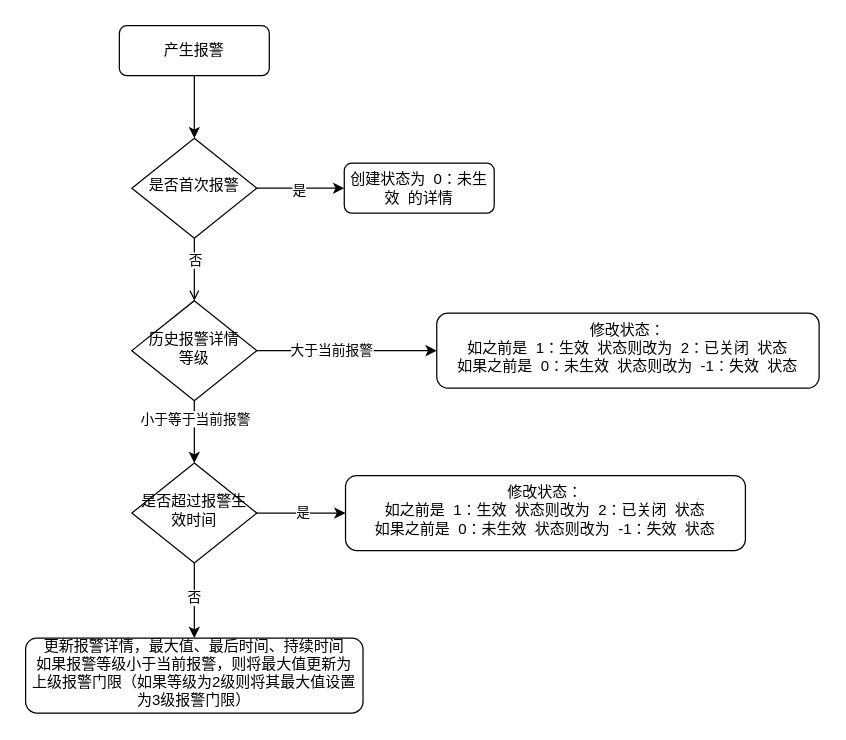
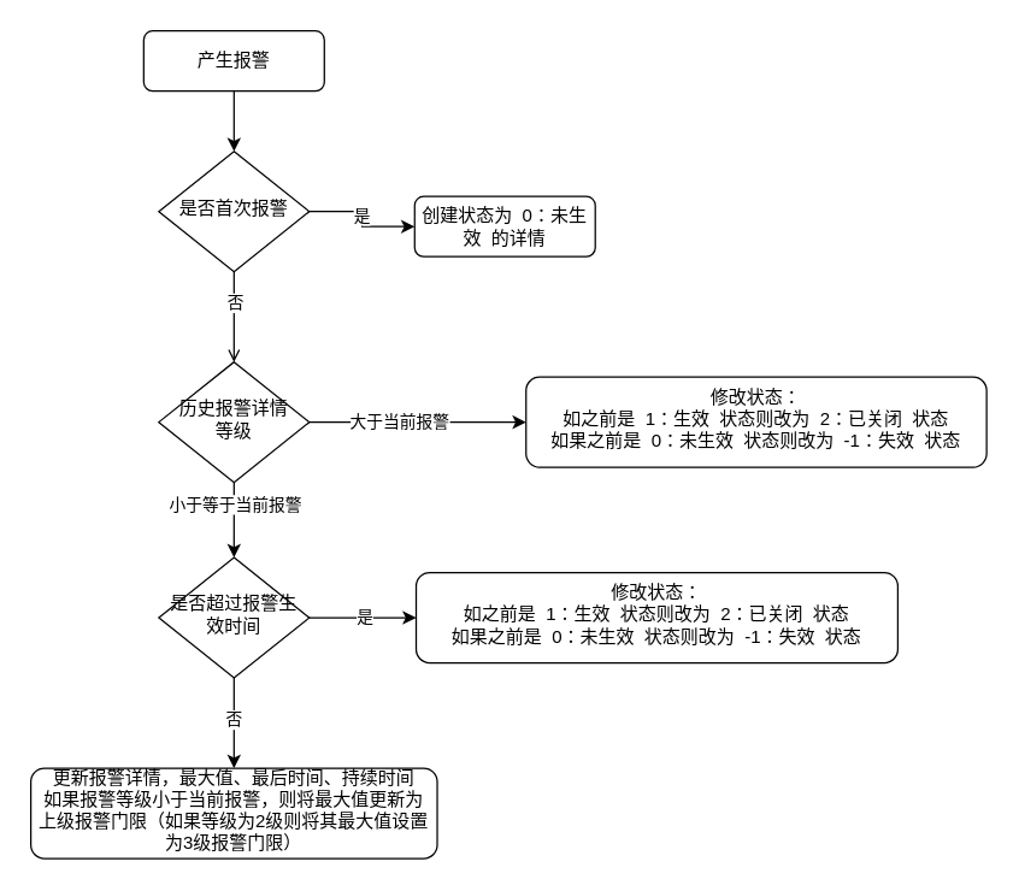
  <mxCell id="0" />
  <mxCell id="1" parent="0" />
  <mxCell id="2" style="edgeStyle=orthogonalEdgeStyle;rounded=0;orthogonalLoop=1;jettySize=auto;html=1;entryX=0.5;entryY=0;entryDx=0;entryDy=0;" edge="1" parent="1" source="3" target="8"><mxGeometry relative="1" as="geometry" /></mxCell>
  <mxCell id="3" value="产生报警" style="rounded=1;whiteSpace=wrap;html=1;fontSize=12;glass=0;strokeWidth=1;shadow=0;" parent="1" vertex="1"><mxGeometry x="95" y="20" width="120" height="40" as="geometry" /></mxCell>
  <mxCell id="4" style="edgeStyle=orthogonalEdgeStyle;rounded=0;orthogonalLoop=1;jettySize=auto;html=1;exitX=1;exitY=0.5;exitDx=0;exitDy=0;entryX=0;entryY=0.5;entryDx=0;entryDy=0;" edge="1" parent="1" source="8" target="9"><mxGeometry relative="1" as="geometry" /></mxCell>
  <mxCell id="5" value="是" style="edgeLabel;html=1;align=center;verticalAlign=middle;resizable=0;points=[];" vertex="1" connectable="0" parent="4"><mxGeometry x="-0.069" y="-1" relative="1" as="geometry"><mxPoint as="offset" /></mxGeometry></mxCell>
  <mxCell id="6" style="edgeStyle=orthogonalEdgeStyle;rounded=0;orthogonalLoop=1;jettySize=auto;html=1;exitX=0.5;exitY=1;exitDx=0;exitDy=0;entryX=0.5;entryY=0;entryDx=0;entryDy=0;endArrow=open;" edge="1" parent="1" source="8" target="14"><mxGeometry relative="1" as="geometry" /></mxCell>
  <mxCell id="7" value="否" style="edgeLabel;html=1;align=center;verticalAlign=middle;resizable=0;points=[];" vertex="1" connectable="0" parent="6"><mxGeometry x="-0.326" relative="1" as="geometry"><mxPoint as="offset" /></mxGeometry></mxCell>
- <mxCell id="8" value="是否首次报警" style="rhombus;whiteSpace=wrap;html=1;shadow=0;fontFamily=Helvetica;fontSize=12;align=center;strokeWidth=1;spacing=6;spacingTop=-4;" parent="1" vertex="1"><mxGeometry x="105" y="110" width="100" height="80" as="geometry" /></mxCell>
+ <mxCell id="8" value="是否首次报警" style="rhombus;whiteSpace=wrap;html=1;shadow=0;fontFamily=Helvetica;fontSize=12;align=center;strokeWidth=1;spacing=6;spacingTop=-4;" parent="1" vertex="1"><mxGeometry x="105" y="100" width="100" height="80" as="geometry" /></mxCell>
  <mxCell id="9" value="创建状态为&amp;nbsp; 0：未生效&amp;nbsp; 的详情" style="rounded=1;whiteSpace=wrap;html=1;fontSize=12;glass=0;strokeWidth=1;shadow=0;" vertex="1" parent="1"><mxGeometry x="275" y="130" width="120" height="40" as="geometry" /></mxCell>
  <mxCell id="10" value="" style="edgeStyle=orthogonalEdgeStyle;rounded=0;orthogonalLoop=1;jettySize=auto;html=1;" edge="1" parent="1" source="14" target="15"><mxGeometry relative="1" as="geometry" /></mxCell>
  <mxCell id="11" value="大于当前报警" style="edgeLabel;html=1;align=center;verticalAlign=middle;resizable=0;points=[];" vertex="1" connectable="0" parent="10"><mxGeometry x="-0.184" y="1" relative="1" as="geometry"><mxPoint as="offset" /></mxGeometry></mxCell>
  <mxCell id="12" value="" style="edgeStyle=orthogonalEdgeStyle;rounded=0;orthogonalLoop=1;jettySize=auto;html=1;entryX=0.5;entryY=0;entryDx=0;entryDy=0;" edge="1" parent="1" source="14" target="20"><mxGeometry relative="1" as="geometry"><mxPoint x="155" y="390" as="targetPoint" /></mxGeometry></mxCell>
  <mxCell id="13" value="小于等于当前报警" style="edgeLabel;html=1;align=center;verticalAlign=middle;resizable=0;points=[];" vertex="1" connectable="0" parent="12"><mxGeometry x="-0.454" relative="1" as="geometry"><mxPoint as="offset" /></mxGeometry></mxCell>
  <mxCell id="14" value="历史报警详情&lt;br&gt;等级" style="rhombus;whiteSpace=wrap;html=1;shadow=0;fontFamily=Helvetica;fontSize=12;align=center;strokeWidth=1;spacing=6;spacingTop=-4;" vertex="1" parent="1"><mxGeometry x="105" y="240" width="100" height="80" as="geometry" /></mxCell>
  <mxCell id="15" value="修改状态：&lt;br style=&quot;border-color: var(--border-color);&quot;&gt;如之前是&amp;nbsp; 1：生效&amp;nbsp; 状态则改为&amp;nbsp; 2：已关闭&amp;nbsp; 状态&lt;br style=&quot;border-color: var(--border-color);&quot;&gt;如果之前是&amp;nbsp; 0：未生效&amp;nbsp; 状态则改为&amp;nbsp; -1：失效&amp;nbsp; 状态" style="rounded=1;whiteSpace=wrap;html=1;shadow=0;strokeWidth=1;spacing=6;spacingTop=-4;" vertex="1" parent="1"><mxGeometry x="349" y="250" width="306" height="60" as="geometry" /></mxCell>
  <mxCell id="16" value="" style="edgeStyle=orthogonalEdgeStyle;rounded=0;orthogonalLoop=1;jettySize=auto;html=1;" edge="1" parent="1" source="20" target="21"><mxGeometry relative="1" as="geometry" /></mxCell>
  <mxCell id="17" value="是" style="edgeLabel;html=1;align=center;verticalAlign=middle;resizable=0;points=[];" vertex="1" connectable="0" parent="16"><mxGeometry x="0.012" y="1" relative="1" as="geometry"><mxPoint as="offset" /></mxGeometry></mxCell>
  <mxCell id="18" value="" style="edgeStyle=orthogonalEdgeStyle;rounded=0;orthogonalLoop=1;jettySize=auto;html=1;" edge="1" parent="1" source="20" target="22"><mxGeometry relative="1" as="geometry" /></mxCell>
  <mxCell id="19" value="否" style="edgeLabel;html=1;align=center;verticalAlign=middle;resizable=0;points=[];" vertex="1" connectable="0" parent="18"><mxGeometry x="-0.084" y="-1" relative="1" as="geometry"><mxPoint as="offset" /></mxGeometry></mxCell>
  <mxCell id="20" value="是否超过报警生效时间" style="rhombus;whiteSpace=wrap;html=1;shadow=0;fontFamily=Helvetica;fontSize=12;align=center;strokeWidth=1;spacing=6;spacingTop=-4;" vertex="1" parent="1"><mxGeometry x="105" y="370" width="100" height="80" as="geometry" /></mxCell>
  <mxCell id="21" value="修改状态：&lt;br&gt;如之前是&amp;nbsp; 1：生效&amp;nbsp; 状态则改为&amp;nbsp; 2：已关闭&amp;nbsp; 状态&lt;br&gt;如果之前是&amp;nbsp; 0：未生效&amp;nbsp; 状态则改为&amp;nbsp; -1：失效&amp;nbsp; 状态" style="rounded=1;whiteSpace=wrap;html=1;shadow=0;strokeWidth=1;spacing=6;spacingTop=-4;" vertex="1" parent="1"><mxGeometry x="276" y="380" width="320" height="60" as="geometry" /></mxCell>
  <mxCell id="22" value="更新报警详情，最大值、最后时间、持续时间&lt;br&gt;如果报警等级小于当前报警，则将最大值更新为上级报警门限（如果等级为2级则将其最大值设置为3级报警门限）" style="rounded=1;whiteSpace=wrap;html=1;shadow=0;strokeWidth=1;spacing=6;spacingTop=-4;" vertex="1" parent="1"><mxGeometry x="20" y="510" width="270" height="60" as="geometry" /></mxCell>
